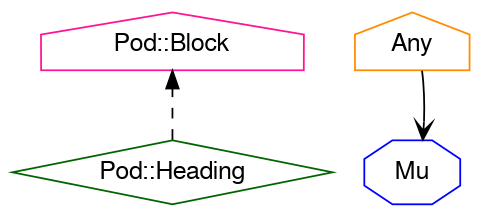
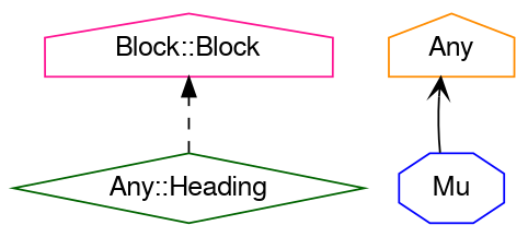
  digraph {
    bgcolor="#FFFFFF"
    rankdir=BT
    splines=polyline
    node [fontcolor="#000000" fontname=FreeSans shape=house]
    edge [color="#000000"]
-   "Pod::Heading" [color=darkgreen shape=diamond]
-   "Pod::Block" [color=deeppink]
+   "Pod::Heading" [color=darkgreen shape=diamond label="Any::Heading"]
+   "Pod::Block" [color=deeppink label="Block::Block"]
    Mu [color=blue shape=octagon]
    Any [color=darkorange]
    "Pod::Heading" -> "Pod::Block" [arrowhead=normal style=dashed]
-   Any -> Mu [arrowhead=vee style=solid]
+   Mu -> Any [arrowhead=vee style=solid]
  }
